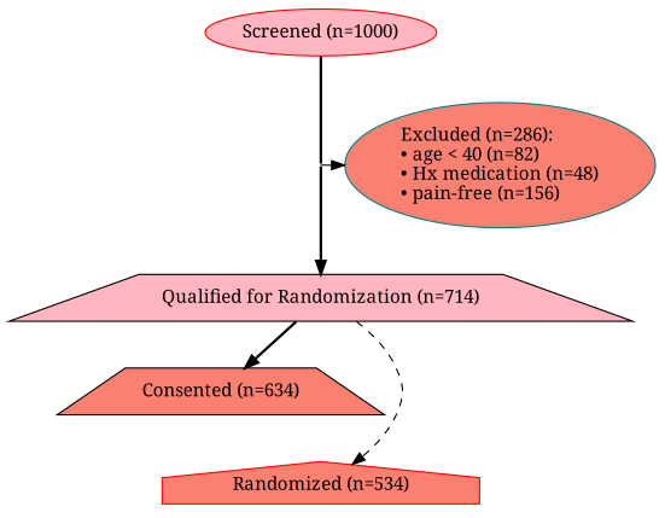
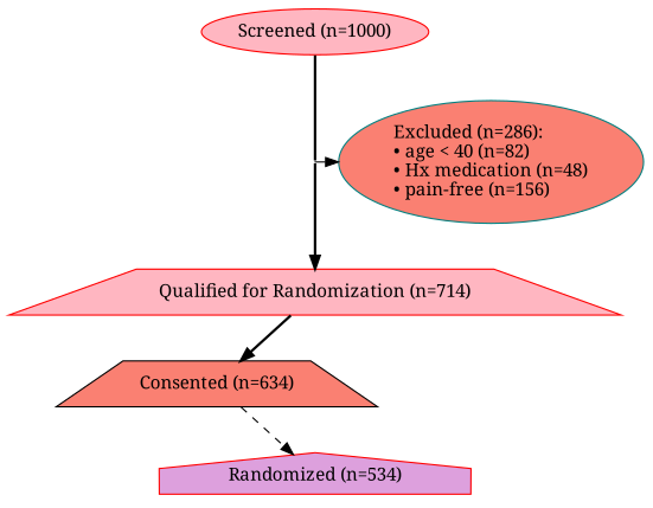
  digraph {
    fontname="Noto Serif"
    node [color=red fillcolor=salmon fontname="Noto Serif" shape=ellipse style=filled]
    edge [fontname="Noto Serif" style=bold]
    n1 [color=teal label="Excluded (n=286):\l• age < 40 (n=82)\l• Hx medication (n=48)\l• pain-free (n=156)\l"]
    P1 [color=black fillcolor=plum shape=point width=0]
-   n3 [color=black fillcolor=lightpink label="Qualified for Randomization (n=714)" shape=trapezium]
+   n3 [fillcolor=lightpink label="Qualified for Randomization (n=714)" shape=trapezium]
    n4 [color=black label="Consented (n=634)" shape=trapezium]
-   n5 [label="Randomized (n=534)" shape=house]
+   n5 [fillcolor=plum label="Randomized (n=534)" shape=house]
    n6 [fillcolor=lightpink label="Screened (n=1000)"]
    subgraph sub_1 {
      rank=same
      rankdir=LR
      n1
      P1
    }
    subgraph sub_2 {
      rank=same
      rankdir=LR
      n3
    }
    subgraph sub_3 {
      rank=same
      rankdir=LR
      n4
    }
    subgraph sub_4 {
      rank=same
      rankdir=LR
      n5
    }
    P1 -> n1 [style=solid]
    P1 -> n3
    n3 -> n4
-   n3 -> n5 [style=dashed]
+   n4 -> n5 [style=dashed]
    n6 -> P1 [arrowhead=none]
  }
